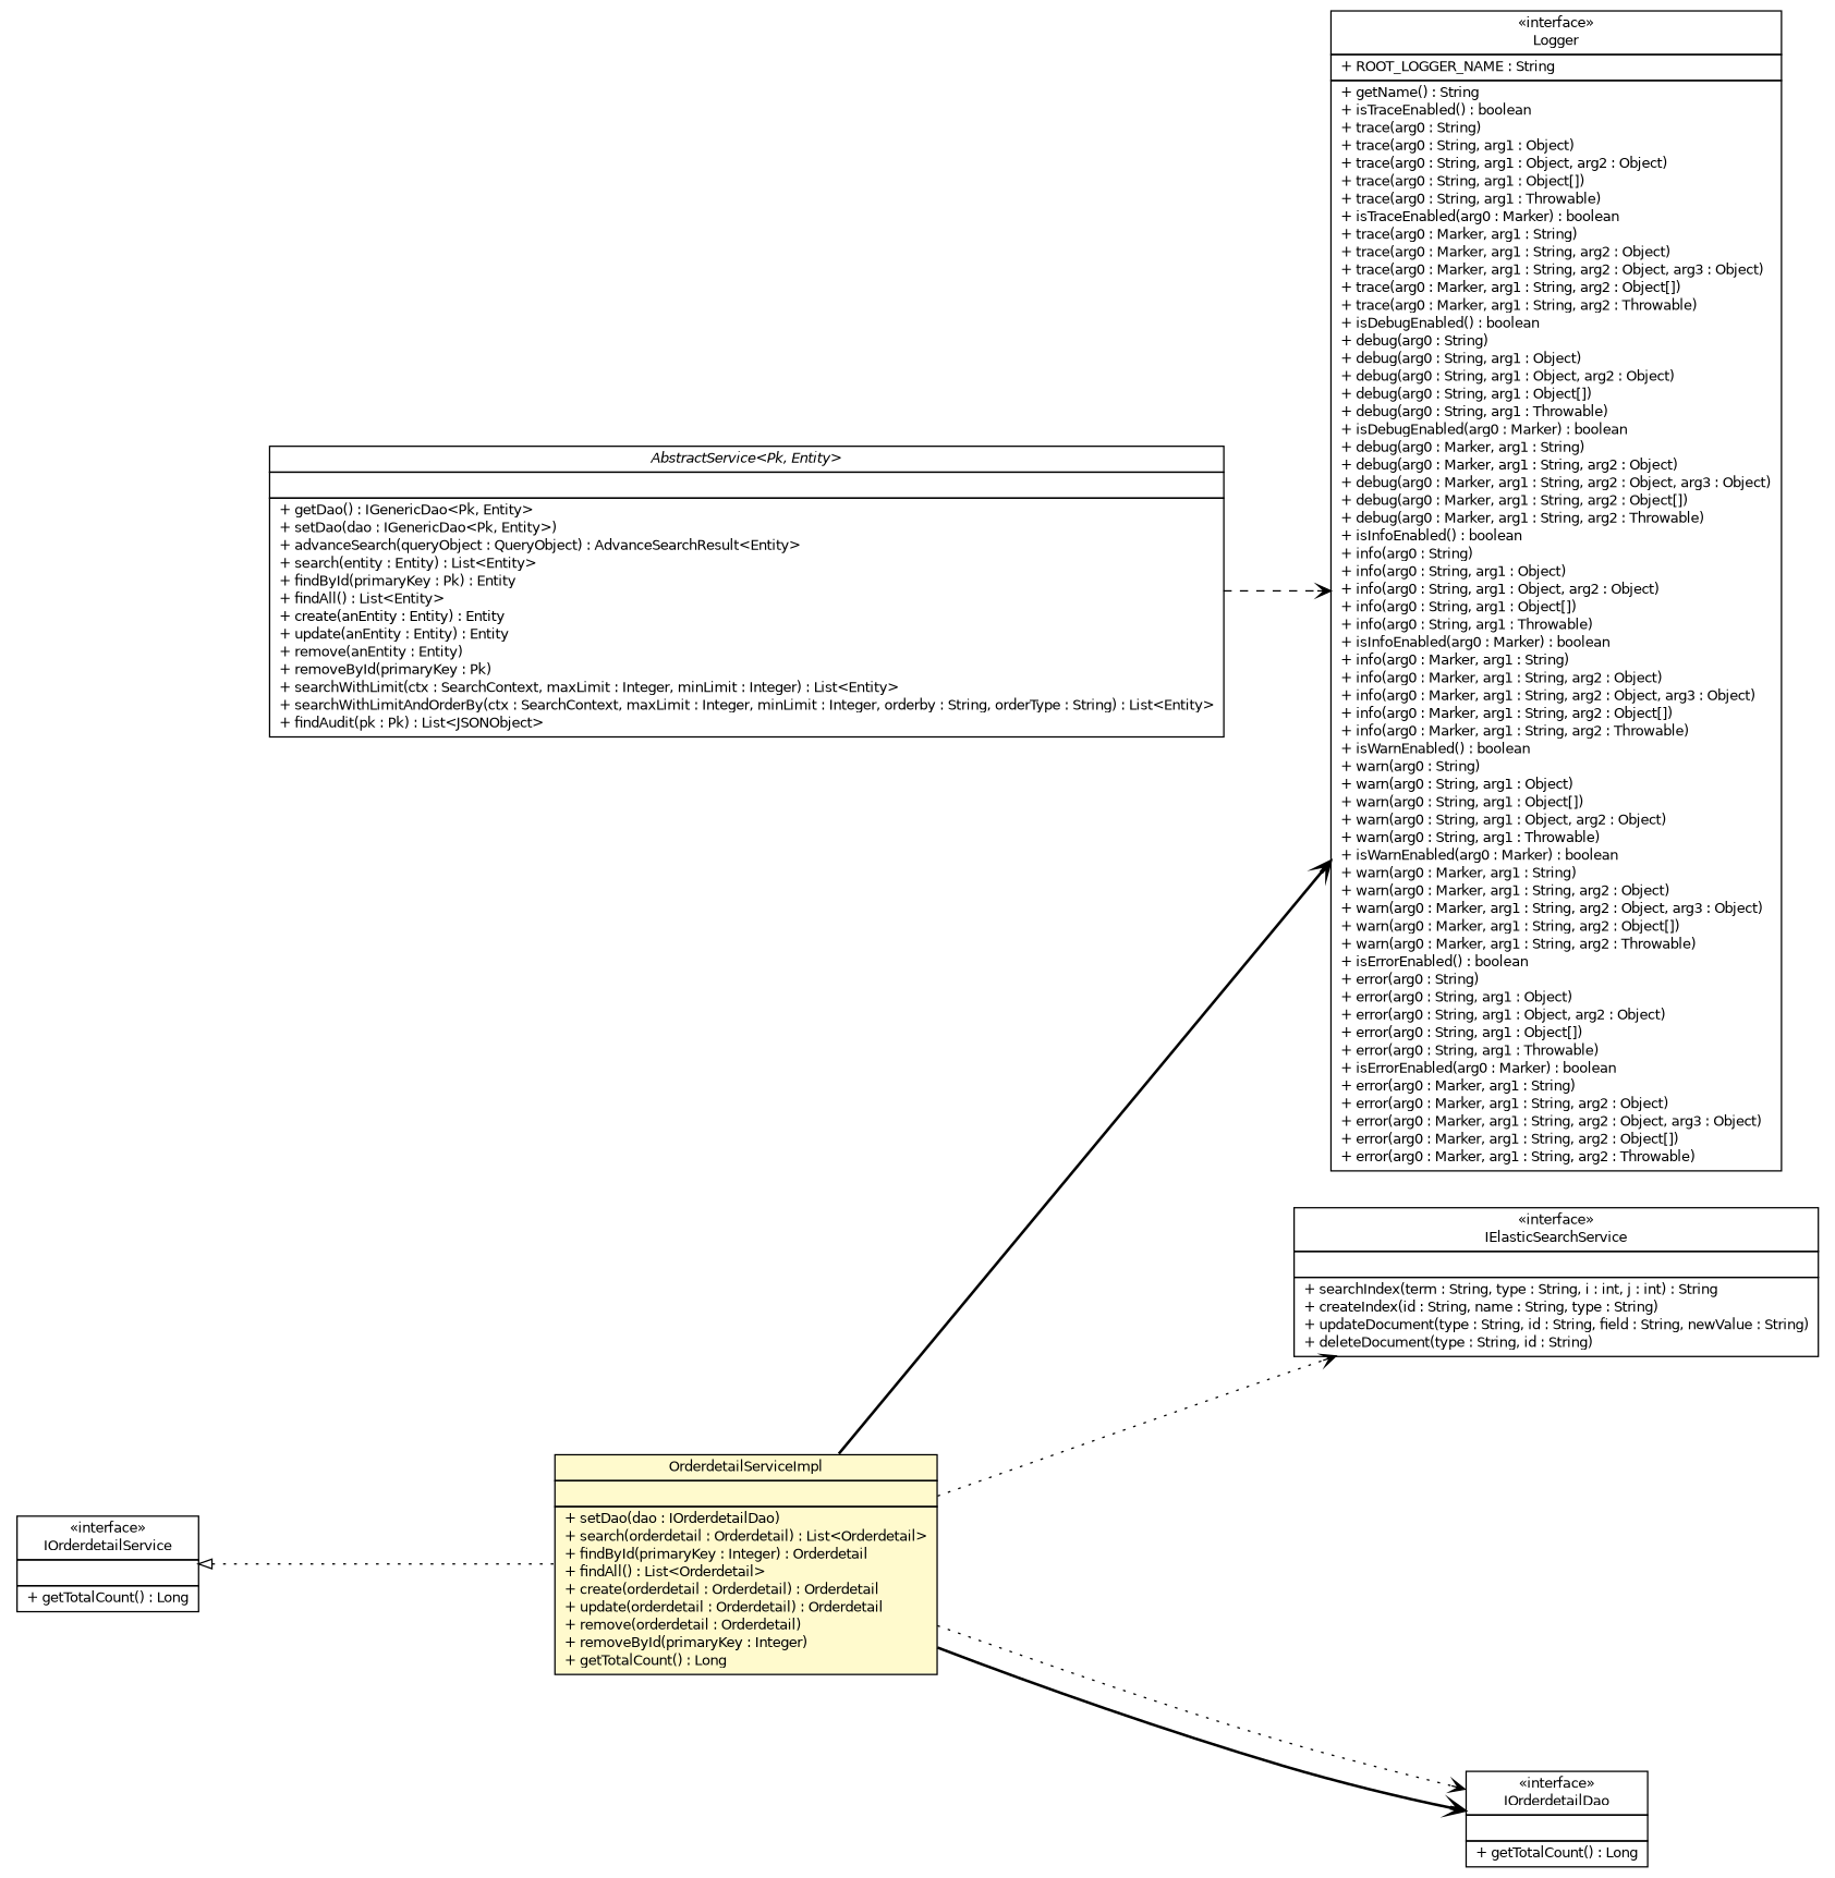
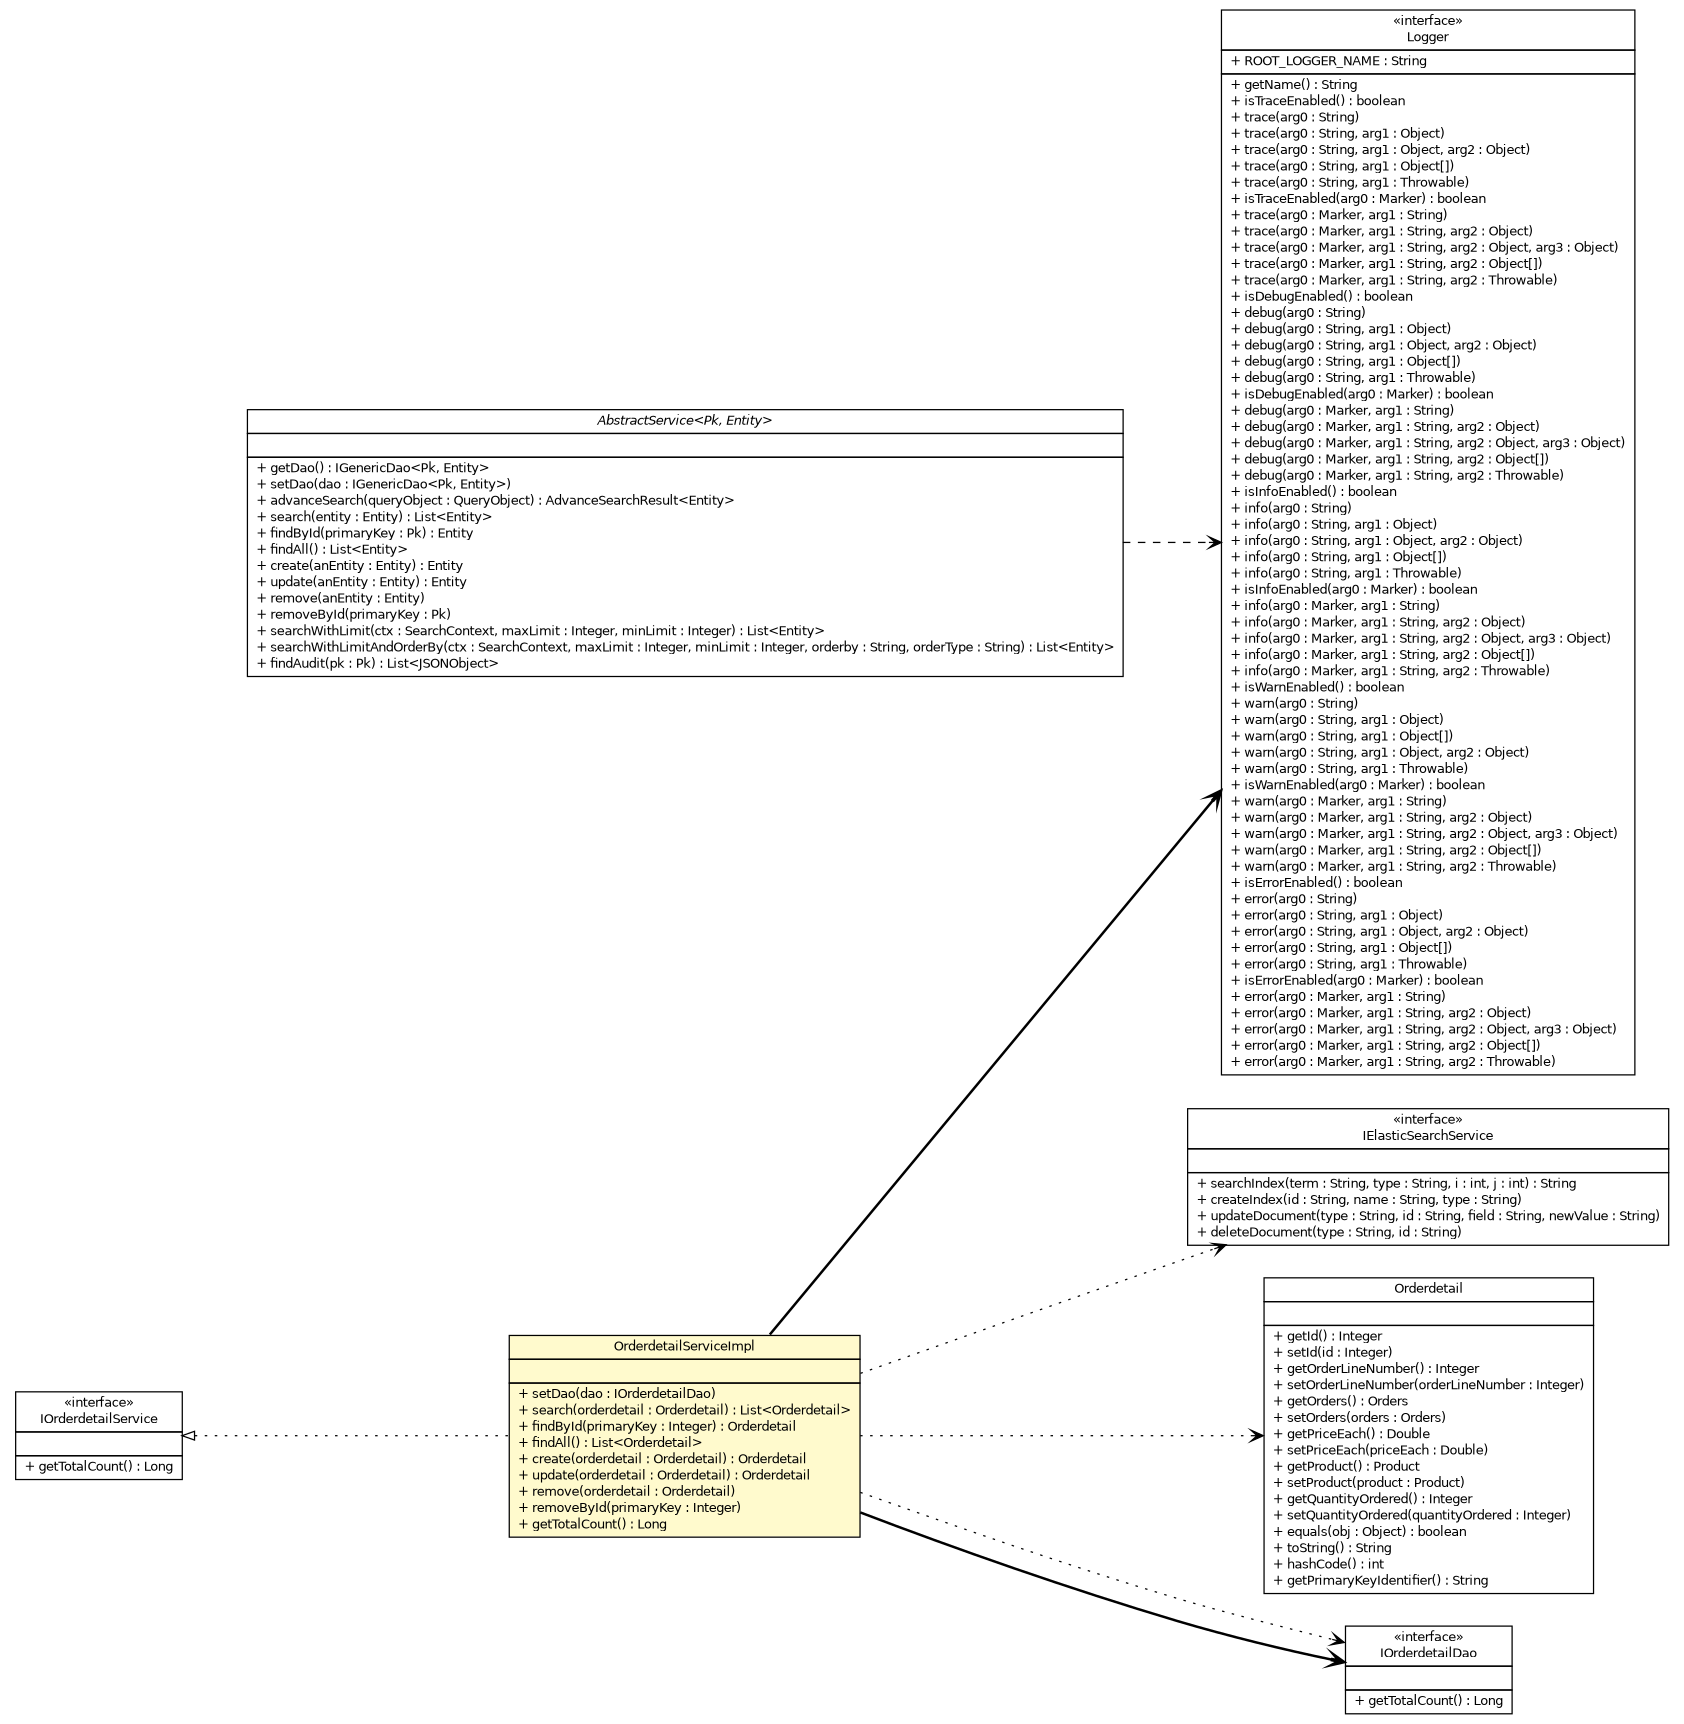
  digraph {
    nodesep=0.25
    rankdir=LR
    ranksep=0.5
    node [fontcolor=black fontname=Helvetica fontsize=10.0 shape=plaintext]
    edge [fontname=Helvetica fontsize=10.0 headport=p labelfontname=Helvetica labelfontsize=10 style=dotted tailport=p arrowhead=open color=black fontcolor=black]
    n1 [label=<<table title="com.inn.headstartdemo.service.IElasticSearchService" border="0" cellborder="1" cellspacing="0" cellpadding="2" port="p" href="../IElasticSearchService.html"> 		<tr><td><table border="0" cellspacing="0" cellpadding="1"> <tr><td align="center" balign="center"> &#171;interface&#187; </td></tr> <tr><td align="center" balign="center"> IElasticSearchService </td></tr> 		</table></td></tr> 		<tr><td><table border="0" cellspacing="0" cellpadding="1"> <tr><td align="left" balign="left">  </td></tr> 		</table></td></tr> 		<tr><td><table border="0" cellspacing="0" cellpadding="1"> <tr><td align="left" balign="left"> + searchIndex(term : String, type : String, i : int, j : int) : String </td></tr> <tr><td align="left" balign="left"> + createIndex(id : String, name : String, type : String) </td></tr> <tr><td align="left" balign="left"> + updateDocument(type : String, id : String, field : String, newValue : String) </td></tr> <tr><td align="left" balign="left"> + deleteDocument(type : String, id : String) </td></tr> 		</table></td></tr> 		</table>>]
    n2 [label=<<table title="com.inn.headstartdemo.service.IOrderdetailService" border="0" cellborder="1" cellspacing="0" cellpadding="2" port="p" href="../IOrderdetailService.html"> 		<tr><td><table border="0" cellspacing="0" cellpadding="1"> <tr><td align="center" balign="center"> &#171;interface&#187; </td></tr> <tr><td align="center" balign="center"> IOrderdetailService </td></tr> 		</table></td></tr> 		<tr><td><table border="0" cellspacing="0" cellpadding="1"> <tr><td align="left" balign="left">  </td></tr> 		</table></td></tr> 		<tr><td><table border="0" cellspacing="0" cellpadding="1"> <tr><td align="left" balign="left"> + getTotalCount() : Long </td></tr> 		</table></td></tr> 		</table>>]
    n3 [label=<<table title="com.inn.headstartdemo.service.impl.OrderdetailServiceImpl" border="0" cellborder="1" cellspacing="0" cellpadding="2" port="p" bgcolor="lemonChiffon" href="./OrderdetailServiceImpl.html"> 		<tr><td><table border="0" cellspacing="0" cellpadding="1"> <tr><td align="center" balign="center"> OrderdetailServiceImpl </td></tr> 		</table></td></tr> 		<tr><td><table border="0" cellspacing="0" cellpadding="1"> <tr><td align="left" balign="left">  </td></tr> 		</table></td></tr> 		<tr><td><table border="0" cellspacing="0" cellpadding="1"> <tr><td align="left" balign="left"> + setDao(dao : IOrderdetailDao) </td></tr> <tr><td align="left" balign="left"> + search(orderdetail : Orderdetail) : List&lt;Orderdetail&gt; </td></tr> <tr><td align="left" balign="left"> + findById(primaryKey : Integer) : Orderdetail </td></tr> <tr><td align="left" balign="left"> + findAll() : List&lt;Orderdetail&gt; </td></tr> <tr><td align="left" balign="left"> + create(orderdetail : Orderdetail) : Orderdetail </td></tr> <tr><td align="left" balign="left"> + update(orderdetail : Orderdetail) : Orderdetail </td></tr> <tr><td align="left" balign="left"> + remove(orderdetail : Orderdetail) </td></tr> <tr><td align="left" balign="left"> + removeById(primaryKey : Integer) </td></tr> <tr><td align="left" balign="left"> + getTotalCount() : Long </td></tr> 		</table></td></tr> 		</table>>]
    n4 [label=<<table title="org.slf4j.Logger" border="0" cellborder="1" cellspacing="0" cellpadding="2" port="p" href="http://java.sun.com/j2se/1.4.2/docs/api/org/slf4j/Logger.html"> 		<tr><td><table border="0" cellspacing="0" cellpadding="1"> <tr><td align="center" balign="center"> &#171;interface&#187; </td></tr> <tr><td align="center" balign="center"> Logger </td></tr> 		</table></td></tr> 		<tr><td><table border="0" cellspacing="0" cellpadding="1"> <tr><td align="left" balign="left"> + ROOT_LOGGER_NAME : String </td></tr> 		</table></td></tr> 		<tr><td><table border="0" cellspacing="0" cellpadding="1"> <tr><td align="left" balign="left"> + getName() : String </td></tr> <tr><td align="left" balign="left"> + isTraceEnabled() : boolean </td></tr> <tr><td align="left" balign="left"> + trace(arg0 : String) </td></tr> <tr><td align="left" balign="left"> + trace(arg0 : String, arg1 : Object) </td></tr> <tr><td align="left" balign="left"> + trace(arg0 : String, arg1 : Object, arg2 : Object) </td></tr> <tr><td align="left" balign="left"> + trace(arg0 : String, arg1 : Object[]) </td></tr> <tr><td align="left" balign="left"> + trace(arg0 : String, arg1 : Throwable) </td></tr> <tr><td align="left" balign="left"> + isTraceEnabled(arg0 : Marker) : boolean </td></tr> <tr><td align="left" balign="left"> + trace(arg0 : Marker, arg1 : String) </td></tr> <tr><td align="left" balign="left"> + trace(arg0 : Marker, arg1 : String, arg2 : Object) </td></tr> <tr><td align="left" balign="left"> + trace(arg0 : Marker, arg1 : String, arg2 : Object, arg3 : Object) </td></tr> <tr><td align="left" balign="left"> + trace(arg0 : Marker, arg1 : String, arg2 : Object[]) </td></tr> <tr><td align="left" balign="left"> + trace(arg0 : Marker, arg1 : String, arg2 : Throwable) </td></tr> <tr><td align="left" balign="left"> + isDebugEnabled() : boolean </td></tr> <tr><td align="left" balign="left"> + debug(arg0 : String) </td></tr> <tr><td align="left" balign="left"> + debug(arg0 : String, arg1 : Object) </td></tr> <tr><td align="left" balign="left"> + debug(arg0 : String, arg1 : Object, arg2 : Object) </td></tr> <tr><td align="left" balign="left"> + debug(arg0 : String, arg1 : Object[]) </td></tr> <tr><td align="left" balign="left"> + debug(arg0 : String, arg1 : Throwable) </td></tr> <tr><td align="left" balign="left"> + isDebugEnabled(arg0 : Marker) : boolean </td></tr> <tr><td align="left" balign="left"> + debug(arg0 : Marker, arg1 : String) </td></tr> <tr><td align="left" balign="left"> + debug(arg0 : Marker, arg1 : String, arg2 : Object) </td></tr> <tr><td align="left" balign="left"> + debug(arg0 : Marker, arg1 : String, arg2 : Object, arg3 : Object) </td></tr> <tr><td align="left" balign="left"> + debug(arg0 : Marker, arg1 : String, arg2 : Object[]) </td></tr> <tr><td align="left" balign="left"> + debug(arg0 : Marker, arg1 : String, arg2 : Throwable) </td></tr> <tr><td align="left" balign="left"> + isInfoEnabled() : boolean </td></tr> <tr><td align="left" balign="left"> + info(arg0 : String) </td></tr> <tr><td align="left" balign="left"> + info(arg0 : String, arg1 : Object) </td></tr> <tr><td align="left" balign="left"> + info(arg0 : String, arg1 : Object, arg2 : Object) </td></tr> <tr><td align="left" balign="left"> + info(arg0 : String, arg1 : Object[]) </td></tr> <tr><td align="left" balign="left"> + info(arg0 : String, arg1 : Throwable) </td></tr> <tr><td align="left" balign="left"> + isInfoEnabled(arg0 : Marker) : boolean </td></tr> <tr><td align="left" balign="left"> + info(arg0 : Marker, arg1 : String) </td></tr> <tr><td align="left" balign="left"> + info(arg0 : Marker, arg1 : String, arg2 : Object) </td></tr> <tr><td align="left" balign="left"> + info(arg0 : Marker, arg1 : String, arg2 : Object, arg3 : Object) </td></tr> <tr><td align="left" balign="left"> + info(arg0 : Marker, arg1 : String, arg2 : Object[]) </td></tr> <tr><td align="left" balign="left"> + info(arg0 : Marker, arg1 : String, arg2 : Throwable) </td></tr> <tr><td align="left" balign="left"> + isWarnEnabled() : boolean </td></tr> <tr><td align="left" balign="left"> + warn(arg0 : String) </td></tr> <tr><td align="left" balign="left"> + warn(arg0 : String, arg1 : Object) </td></tr> <tr><td align="left" balign="left"> + warn(arg0 : String, arg1 : Object[]) </td></tr> <tr><td align="left" balign="left"> + warn(arg0 : String, arg1 : Object, arg2 : Object) </td></tr> <tr><td align="left" balign="left"> + warn(arg0 : String, arg1 : Throwable) </td></tr> <tr><td align="left" balign="left"> + isWarnEnabled(arg0 : Marker) : boolean </td></tr> <tr><td align="left" balign="left"> + warn(arg0 : Marker, arg1 : String) </td></tr> <tr><td align="left" balign="left"> + warn(arg0 : Marker, arg1 : String, arg2 : Object) </td></tr> <tr><td align="left" balign="left"> + warn(arg0 : Marker, arg1 : String, arg2 : Object, arg3 : Object) </td></tr> <tr><td align="left" balign="left"> + warn(arg0 : Marker, arg1 : String, arg2 : Object[]) </td></tr> <tr><td align="left" balign="left"> + warn(arg0 : Marker, arg1 : String, arg2 : Throwable) </td></tr> <tr><td align="left" balign="left"> + isErrorEnabled() : boolean </td></tr> <tr><td align="left" balign="left"> + error(arg0 : String) </td></tr> <tr><td align="left" balign="left"> + error(arg0 : String, arg1 : Object) </td></tr> <tr><td align="left" balign="left"> + error(arg0 : String, arg1 : Object, arg2 : Object) </td></tr> <tr><td align="left" balign="left"> + error(arg0 : String, arg1 : Object[]) </td></tr> <tr><td align="left" balign="left"> + error(arg0 : String, arg1 : Throwable) </td></tr> <tr><td align="left" balign="left"> + isErrorEnabled(arg0 : Marker) : boolean </td></tr> <tr><td align="left" balign="left"> + error(arg0 : Marker, arg1 : String) </td></tr> <tr><td align="left" balign="left"> + error(arg0 : Marker, arg1 : String, arg2 : Object) </td></tr> <tr><td align="left" balign="left"> + error(arg0 : Marker, arg1 : String, arg2 : Object, arg3 : Object) </td></tr> <tr><td align="left" balign="left"> + error(arg0 : Marker, arg1 : String, arg2 : Object[]) </td></tr> <tr><td align="left" balign="left"> + error(arg0 : Marker, arg1 : String, arg2 : Throwable) </td></tr> 		</table></td></tr> 		</table>>]
+   n5 [label=<<table title="com.inn.headstartdemo.model.Orderdetail" border="0" cellborder="1" cellspacing="0" cellpadding="2" port="p" href="../../model/Orderdetail.html"> 		<tr><td><table border="0" cellspacing="0" cellpadding="1"> <tr><td align="center" balign="center"> Orderdetail </td></tr> 		</table></td></tr> 		<tr><td><table border="0" cellspacing="0" cellpadding="1"> <tr><td align="left" balign="left">  </td></tr> 		</table></td></tr> 		<tr><td><table border="0" cellspacing="0" cellpadding="1"> <tr><td align="left" balign="left"> + getId() : Integer </td></tr> <tr><td align="left" balign="left"> + setId(id : Integer) </td></tr> <tr><td align="left" balign="left"> + getOrderLineNumber() : Integer </td></tr> <tr><td align="left" balign="left"> + setOrderLineNumber(orderLineNumber : Integer) </td></tr> <tr><td align="left" balign="left"> + getOrders() : Orders </td></tr> <tr><td align="left" balign="left"> + setOrders(orders : Orders) </td></tr> <tr><td align="left" balign="left"> + getPriceEach() : Double </td></tr> <tr><td align="left" balign="left"> + setPriceEach(priceEach : Double) </td></tr> <tr><td align="left" balign="left"> + getProduct() : Product </td></tr> <tr><td align="left" balign="left"> + setProduct(product : Product) </td></tr> <tr><td align="left" balign="left"> + getQuantityOrdered() : Integer </td></tr> <tr><td align="left" balign="left"> + setQuantityOrdered(quantityOrdered : Integer) </td></tr> <tr><td align="left" balign="left"> + equals(obj : Object) : boolean </td></tr> <tr><td align="left" balign="left"> + toString() : String </td></tr> <tr><td align="left" balign="left"> + hashCode() : int </td></tr> <tr><td align="left" balign="left"> + getPrimaryKeyIdentifier() : String </td></tr> 		</table></td></tr> 		</table>>]
    n6 [label=<<table title="com.inn.headstartdemo.dao.IOrderdetailDao" border="0" cellborder="1" cellspacing="0" cellpadding="2" port="p" href="../../dao/IOrderdetailDao.html"> 		<tr><td><table border="0" cellspacing="0" cellpadding="1"> <tr><td align="center" balign="center"> &#171;interface&#187; </td></tr> <tr><td align="center" balign="center"> IOrderdetailDao </td></tr> 		</table></td></tr> 		<tr><td><table border="0" cellspacing="0" cellpadding="1"> <tr><td align="left" balign="left">  </td></tr> 		</table></td></tr> 		<tr><td><table border="0" cellspacing="0" cellpadding="1"> <tr><td align="left" balign="left"> + getTotalCount() : Long </td></tr> 		</table></td></tr> 		</table>>]
    n7 [label=<<table title="com.inn.headstartdemo.service.generic.AbstractService" border="0" cellborder="1" cellspacing="0" cellpadding="2" port="p" href="../generic/AbstractService.html"> 		<tr><td><table border="0" cellspacing="0" cellpadding="1"> <tr><td align="center" balign="center"><font face="Helvetica-Oblique"> AbstractService&lt;Pk, Entity&gt; </font></td></tr> 		</table></td></tr> 		<tr><td><table border="0" cellspacing="0" cellpadding="1"> <tr><td align="left" balign="left">  </td></tr> 		</table></td></tr> 		<tr><td><table border="0" cellspacing="0" cellpadding="1"> <tr><td align="left" balign="left"> + getDao() : IGenericDao&lt;Pk, Entity&gt; </td></tr> <tr><td align="left" balign="left"> + setDao(dao : IGenericDao&lt;Pk, Entity&gt;) </td></tr> <tr><td align="left" balign="left"> + advanceSearch(queryObject : QueryObject) : AdvanceSearchResult&lt;Entity&gt; </td></tr> <tr><td align="left" balign="left"> + search(entity : Entity) : List&lt;Entity&gt; </td></tr> <tr><td align="left" balign="left"> + findById(primaryKey : Pk) : Entity </td></tr> <tr><td align="left" balign="left"> + findAll() : List&lt;Entity&gt; </td></tr> <tr><td align="left" balign="left"> + create(anEntity : Entity) : Entity </td></tr> <tr><td align="left" balign="left"> + update(anEntity : Entity) : Entity </td></tr> <tr><td align="left" balign="left"> + remove(anEntity : Entity) </td></tr> <tr><td align="left" balign="left"> + removeById(primaryKey : Pk) </td></tr> <tr><td align="left" balign="left"> + searchWithLimit(ctx : SearchContext, maxLimit : Integer, minLimit : Integer) : List&lt;Entity&gt; </td></tr> <tr><td align="left" balign="left"> + searchWithLimitAndOrderBy(ctx : SearchContext, maxLimit : Integer, minLimit : Integer, orderby : String, orderType : String) : List&lt;Entity&gt; </td></tr> <tr><td align="left" balign="left"> + findAudit(pk : Pk) : List&lt;JSONObject&gt; </td></tr> 		</table></td></tr> 		</table>>]
    n2 -> n3 [arrowtail=empty dir=back fontsize=10 arrowhead="" color="" fontcolor=""]
    n3 -> n1
    n3 -> n4 [style=bold]
+   n3 -> n5
    n3 -> n6 [style=bold]
    n3 -> n6
    n7 -> n4 [style=dashed]
  }
